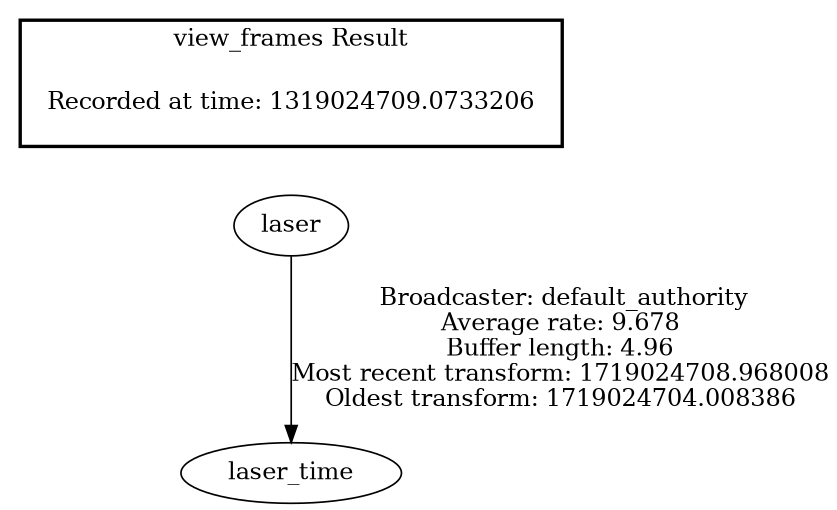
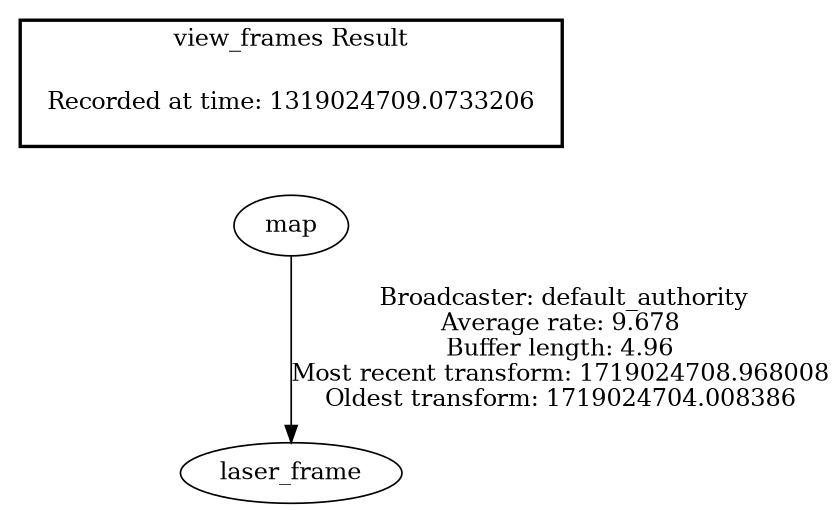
  digraph {
    n1 [label="Recorded at time: 1319024709.0733206" shape=plaintext]
-   map [label=laser]
-   laser_frame [label=laser_time]
+   map
+   laser_frame
    subgraph cluster_1 {
      color=black
      label="view_frames Result"
      style=bold
      n1
    }
    n1 -> map [style=invis]
    map -> laser_frame [label=" Broadcaster: default_authority\nAverage rate: 9.678\nBuffer length: 4.96\nMost recent transform: 1719024708.968008\nOldest transform: 1719024704.008386\n"]
  }
